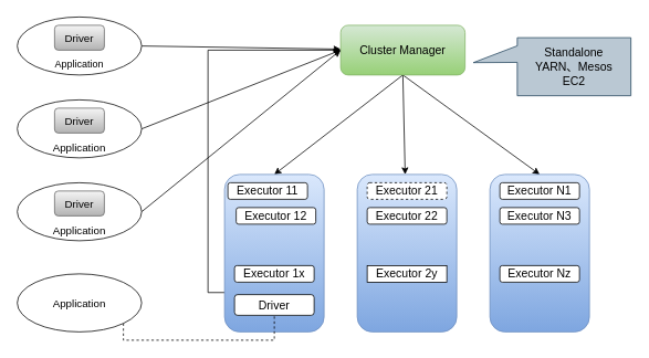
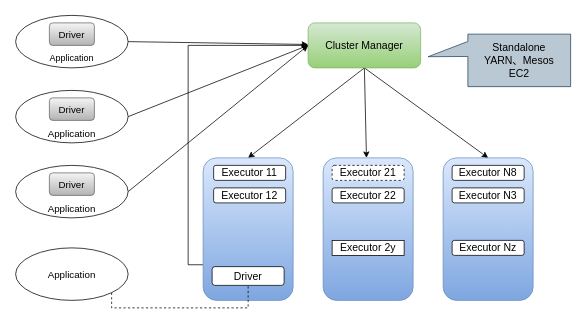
  <mxCell id="0" />
  <mxCell id="1" parent="0" />
  <mxCell id="2" style="edgeStyle=none;rounded=0;orthogonalLoop=1;jettySize=auto;html=1;exitX=1;exitY=0.5;exitDx=0;exitDy=0;" parent="1" source="3" target="7" edge="1"><mxGeometry relative="1" as="geometry" /></mxCell>
  <mxCell id="3" value="&lt;br&gt;&lt;br&gt;&lt;br&gt;Application" style="ellipse;whiteSpace=wrap;html=1;" parent="1" vertex="1"><mxGeometry x="20" y="20" width="150" height="70" as="geometry" /></mxCell>
  <mxCell id="4" style="rounded=0;orthogonalLoop=1;jettySize=auto;html=1;exitX=0.5;exitY=1;exitDx=0;exitDy=0;entryX=0.5;entryY=0;entryDx=0;entryDy=0;" parent="1" source="7" target="17" edge="1"><mxGeometry relative="1" as="geometry" /></mxCell>
  <mxCell id="5" style="rounded=0;orthogonalLoop=1;jettySize=auto;html=1;exitX=0.5;exitY=1;exitDx=0;exitDy=0;" parent="1" source="7" target="18" edge="1"><mxGeometry relative="1" as="geometry" /></mxCell>
  <mxCell id="6" style="edgeStyle=none;rounded=0;orthogonalLoop=1;jettySize=auto;html=1;exitX=0.5;exitY=1;exitDx=0;exitDy=0;entryX=0.5;entryY=0;entryDx=0;entryDy=0;" parent="1" source="7" target="19" edge="1"><mxGeometry relative="1" as="geometry" /></mxCell>
  <mxCell id="7" value="&lt;font style=&quot;font-size: 14px&quot;&gt;Cluster Manager&lt;/font&gt;" style="rounded=1;whiteSpace=wrap;html=1;fillColor=#d5e8d4;strokeColor=#82b366;gradientColor=#97d077;" parent="1" vertex="1"><mxGeometry x="410" y="30" width="150" height="60" as="geometry" /></mxCell>
  <mxCell id="8" value="&lt;font style=&quot;font-size: 13px&quot;&gt;Driver&lt;/font&gt;" style="rounded=1;whiteSpace=wrap;html=1;spacing=0;fillColor=#f5f5f5;strokeColor=#666666;gradientColor=#b3b3b3;" parent="1" vertex="1"><mxGeometry x="65" y="30" width="60" height="30" as="geometry" /></mxCell>
  <mxCell id="9" style="edgeStyle=none;rounded=0;orthogonalLoop=1;jettySize=auto;html=1;exitX=1;exitY=0.5;exitDx=0;exitDy=0;entryX=0;entryY=0.5;entryDx=0;entryDy=0;" parent="1" source="10" target="7" edge="1"><mxGeometry relative="1" as="geometry" /></mxCell>
  <mxCell id="10" value="&lt;font style=&quot;font-size: 13px&quot;&gt;&lt;br&gt;&lt;br&gt;&lt;br&gt;Application&lt;/font&gt;" style="ellipse;whiteSpace=wrap;html=1;" parent="1" vertex="1"><mxGeometry x="20" y="120" width="150" height="70" as="geometry" /></mxCell>
  <mxCell id="11" value="&lt;font style=&quot;font-size: 13px&quot;&gt;Driver&lt;/font&gt;" style="rounded=1;whiteSpace=wrap;html=1;spacing=0;gradientColor=#b3b3b3;fillColor=#f5f5f5;strokeColor=#666666;" parent="1" vertex="1"><mxGeometry x="65" y="130" width="60" height="30" as="geometry" /></mxCell>
  <mxCell id="12" style="edgeStyle=none;rounded=0;orthogonalLoop=1;jettySize=auto;html=1;exitX=1;exitY=0.5;exitDx=0;exitDy=0;entryX=0;entryY=0.5;entryDx=0;entryDy=0;" parent="1" source="13" target="7" edge="1"><mxGeometry relative="1" as="geometry" /></mxCell>
  <mxCell id="13" value="&lt;font style=&quot;font-size: 13px&quot;&gt;&lt;br&gt;&lt;br&gt;&lt;br&gt;Application&lt;/font&gt;" style="ellipse;whiteSpace=wrap;html=1;" parent="1" vertex="1"><mxGeometry x="20" y="220" width="150" height="70" as="geometry" /></mxCell>
  <mxCell id="14" value="&lt;font style=&quot;font-size: 13px&quot;&gt;Driver&lt;/font&gt;" style="rounded=1;whiteSpace=wrap;html=1;spacing=0;gradientColor=#b3b3b3;fillColor=#f5f5f5;strokeColor=#666666;" parent="1" vertex="1"><mxGeometry x="65" y="230" width="60" height="30" as="geometry" /></mxCell>
  <mxCell id="15" value="&lt;font style=&quot;font-size: 13px&quot;&gt;Application&lt;/font&gt;" style="ellipse;whiteSpace=wrap;html=1;" parent="1" vertex="1"><mxGeometry x="20" y="330" width="150" height="70" as="geometry" /></mxCell>
  <mxCell id="16" style="edgeStyle=orthogonalEdgeStyle;rounded=0;orthogonalLoop=1;jettySize=auto;html=1;exitX=0;exitY=0.75;exitDx=0;exitDy=0;entryX=0;entryY=0.5;entryDx=0;entryDy=0;startArrow=none;startFill=0;endArrow=blockThin;endFill=1;" parent="1" source="17" target="7" edge="1"><mxGeometry relative="1" as="geometry" /></mxCell>
  <mxCell id="17" value="" style="rounded=1;whiteSpace=wrap;html=1;fillColor=#dae8fc;strokeColor=#6c8ebf;gradientColor=#7ea6e0;" parent="1" vertex="1"><mxGeometry x="270" y="210" width="120" height="190" as="geometry" /></mxCell>
  <mxCell id="18" value="" style="rounded=1;whiteSpace=wrap;html=1;fillColor=#dae8fc;strokeColor=#6c8ebf;gradientColor=#7ea6e0;" parent="1" vertex="1"><mxGeometry x="430" y="210" width="120" height="190" as="geometry" /></mxCell>
  <mxCell id="19" value="" style="rounded=1;whiteSpace=wrap;html=1;fillColor=#dae8fc;strokeColor=#6c8ebf;gradientColor=#7ea6e0;" parent="1" vertex="1"><mxGeometry x="590" y="210" width="120" height="190" as="geometry" /></mxCell>
- <mxCell id="20" value="&lt;font style=&quot;font-size: 14px&quot;&gt;Executor 11&lt;/font&gt;" style="rounded=1;whiteSpace=wrap;html=1;" parent="1" vertex="1"><mxGeometry x="274" y="220" width="96" height="20" as="geometry" /></mxCell>
+ <mxCell id="20" value="&lt;font style=&quot;font-size: 14px&quot;&gt;Executor 11&lt;/font&gt;" style="rounded=1;whiteSpace=wrap;html=1;" parent="1" vertex="1"><mxGeometry x="284" y="220" width="96" height="20" as="geometry" /></mxCell>
  <mxCell id="21" value="&lt;font style=&quot;font-size: 14px&quot;&gt;Executor 12&lt;/font&gt;" style="rounded=1;whiteSpace=wrap;html=1;" parent="1" vertex="1"><mxGeometry x="284" y="250" width="96" height="20" as="geometry" /></mxCell>
- <mxCell id="22" value="&lt;font style=&quot;font-size: 14px&quot;&gt;Executor 1x&lt;/font&gt;" style="rounded=1;whiteSpace=wrap;html=1;" parent="1" vertex="1"><mxGeometry x="282" y="320" width="96" height="20" as="geometry" /></mxCell>
  <mxCell id="23" value="&lt;font style=&quot;font-size: 14px&quot;&gt;Driver&lt;/font&gt;" style="rounded=1;whiteSpace=wrap;html=1;" parent="1" vertex="1"><mxGeometry x="282" y="355" width="96" height="25" as="geometry" /></mxCell>
  <mxCell id="24" value="&lt;font style=&quot;font-size: 14px&quot;&gt;Executor 21&lt;/font&gt;" style="rounded=1;whiteSpace=wrap;html=1;dashed=1;" parent="1" vertex="1"><mxGeometry x="442" y="220" width="96" height="20" as="geometry" /></mxCell>
  <mxCell id="25" value="&lt;font style=&quot;font-size: 14px&quot;&gt;Executor 22&lt;/font&gt;" style="rounded=1;whiteSpace=wrap;html=1;" parent="1" vertex="1"><mxGeometry x="442" y="250" width="96" height="20" as="geometry" /></mxCell>
  <mxCell id="26" value="&lt;font style=&quot;font-size: 14px&quot;&gt;Executor 2y&lt;/font&gt;" style="whiteSpace=wrap;html=1;rounded=0;" parent="1" vertex="1"><mxGeometry x="442" y="320" width="96" height="20" as="geometry" /></mxCell>
- <mxCell id="27" value="&lt;font style=&quot;font-size: 14px&quot;&gt;Executor N1&lt;/font&gt;" style="rounded=1;whiteSpace=wrap;html=1;" parent="1" vertex="1"><mxGeometry x="602" y="220" width="96" height="20" as="geometry" /></mxCell>
+ <mxCell id="27" value="&lt;font style=&quot;font-size: 14px&quot;&gt;Executor N8&lt;/font&gt;" style="rounded=1;whiteSpace=wrap;html=1;" parent="1" vertex="1"><mxGeometry x="602" y="220" width="96" height="20" as="geometry" /></mxCell>
  <mxCell id="28" value="&lt;font style=&quot;font-size: 14px&quot;&gt;Executor N3&lt;/font&gt;" style="rounded=1;whiteSpace=wrap;html=1;" parent="1" vertex="1"><mxGeometry x="602" y="250" width="96" height="20" as="geometry" /></mxCell>
  <mxCell id="29" value="&lt;font style=&quot;font-size: 14px&quot;&gt;Executor Nz&lt;/font&gt;" style="rounded=1;whiteSpace=wrap;html=1;" parent="1" vertex="1"><mxGeometry x="602" y="320" width="96" height="20" as="geometry" /></mxCell>
  <mxCell id="30" style="edgeStyle=orthogonalEdgeStyle;rounded=0;orthogonalLoop=1;jettySize=auto;html=1;exitX=1;exitY=1;exitDx=0;exitDy=0;entryX=0.5;entryY=1;entryDx=0;entryDy=0;dashed=1;startArrow=none;startFill=0;endArrow=none;endFill=0;" parent="1" source="15" target="23" edge="1"><mxGeometry relative="1" as="geometry"><Array as="points"><mxPoint x="148" y="410" /><mxPoint x="330" y="410" /></Array></mxGeometry></mxCell>
  <mxCell id="31" value="&lt;font style=&quot;font-size: 14px&quot;&gt;Standalone&lt;br&gt;YARN、Mesos&lt;br&gt;EC2&lt;/font&gt;" style="shape=callout;whiteSpace=wrap;html=1;perimeter=calloutPerimeter;direction=south;size=53;position=0.14;position2=0.43;base=20;fillColor=#bac8d3;strokeColor=#23445d;" parent="1" vertex="1"><mxGeometry x="570" y="45" width="190" height="70" as="geometry" /></mxCell>
